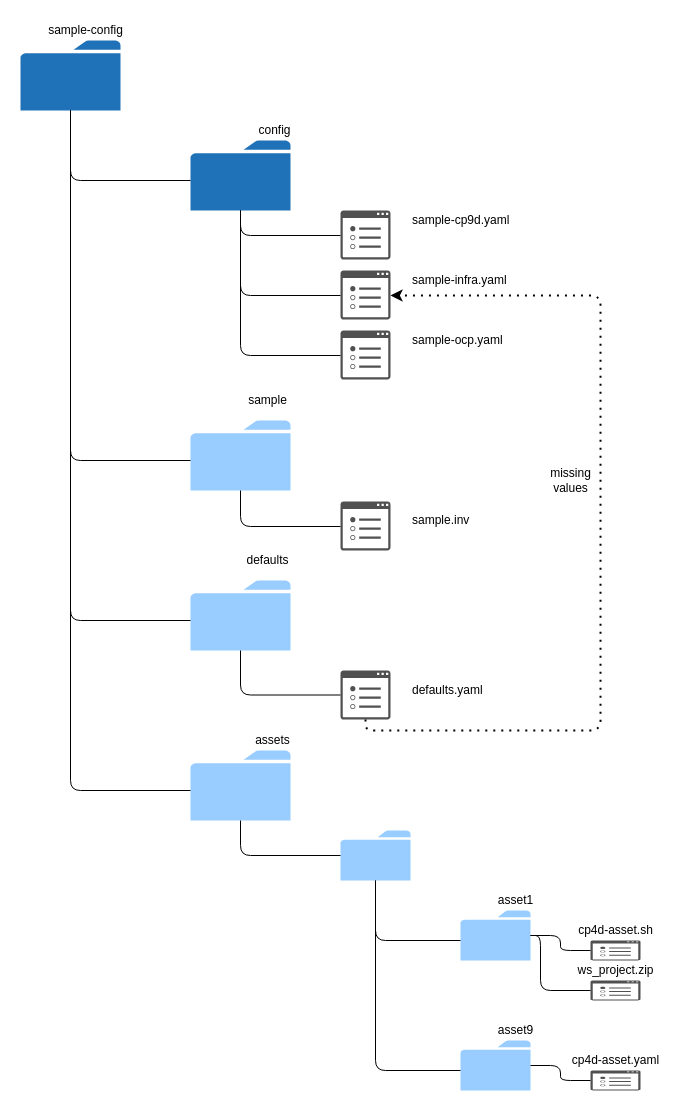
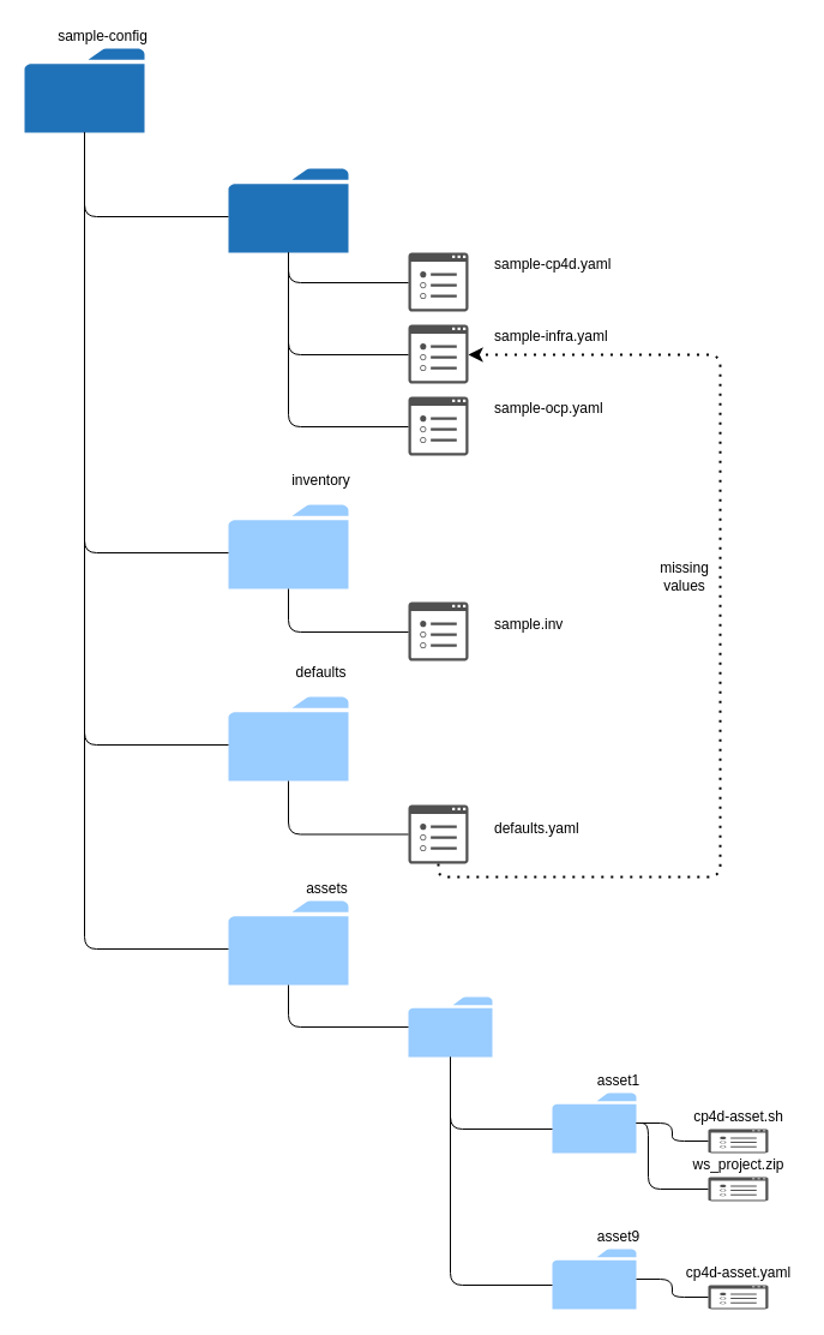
  <mxCell id="0" />
  <mxCell id="1" parent="0" />
  <mxCell id="2" value="" style="sketch=0;pointerEvents=1;shadow=0;dashed=0;html=1;strokeColor=none;labelPosition=center;verticalLabelPosition=bottom;verticalAlign=top;outlineConnect=0;align=center;shape=mxgraph.office.concepts.folder;fillColor=#2072B8;" parent="1" vertex="1"><mxGeometry x="20" y="40" width="100" height="70" as="geometry" /></mxCell>
  <mxCell id="3" value="" style="sketch=0;pointerEvents=1;shadow=0;dashed=0;html=1;strokeColor=none;labelPosition=center;verticalLabelPosition=bottom;verticalAlign=top;outlineConnect=0;align=center;shape=mxgraph.office.concepts.folder;fillColor=#2072B8;" parent="1" vertex="1"><mxGeometry x="190" y="140" width="100" height="70" as="geometry" /></mxCell>
  <mxCell id="4" value="" style="sketch=0;pointerEvents=1;shadow=0;dashed=0;html=1;strokeColor=none;labelPosition=center;verticalLabelPosition=bottom;verticalAlign=top;outlineConnect=0;align=center;shape=mxgraph.office.concepts.folder;fillColor=#99CCFF;" parent="1" vertex="1"><mxGeometry x="190" y="580" width="100" height="70" as="geometry" /></mxCell>
  <mxCell id="5" value="" style="sketch=0;pointerEvents=1;shadow=0;dashed=0;html=1;strokeColor=none;labelPosition=center;verticalLabelPosition=bottom;verticalAlign=top;outlineConnect=0;align=center;shape=mxgraph.office.concepts.folder;fillColor=#99CCFF;" parent="1" vertex="1"><mxGeometry x="190" y="420" width="100" height="70" as="geometry" /></mxCell>
  <mxCell id="6" value="" style="sketch=0;pointerEvents=1;shadow=0;dashed=0;html=1;strokeColor=none;fillColor=#505050;labelPosition=center;verticalLabelPosition=bottom;verticalAlign=top;outlineConnect=0;align=center;shape=mxgraph.office.concepts.properties;" parent="1" vertex="1"><mxGeometry x="340" y="210" width="50" height="49" as="geometry" /></mxCell>
  <mxCell id="7" value="" style="sketch=0;pointerEvents=1;shadow=0;dashed=0;html=1;strokeColor=none;fillColor=#505050;labelPosition=center;verticalLabelPosition=bottom;verticalAlign=top;outlineConnect=0;align=center;shape=mxgraph.office.concepts.properties;" parent="1" vertex="1"><mxGeometry x="340" y="270" width="50" height="49" as="geometry" /></mxCell>
  <mxCell id="8" value="" style="sketch=0;pointerEvents=1;shadow=0;dashed=0;html=1;strokeColor=none;fillColor=#505050;labelPosition=center;verticalLabelPosition=bottom;verticalAlign=top;outlineConnect=0;align=center;shape=mxgraph.office.concepts.properties;" parent="1" vertex="1"><mxGeometry x="340" y="330" width="50" height="49" as="geometry" /></mxCell>
  <mxCell id="9" value="" style="sketch=0;pointerEvents=1;shadow=0;dashed=0;html=1;strokeColor=none;fillColor=#505050;labelPosition=center;verticalLabelPosition=bottom;verticalAlign=top;outlineConnect=0;align=center;shape=mxgraph.office.concepts.properties;" parent="1" vertex="1"><mxGeometry x="340" y="501" width="50" height="49" as="geometry" /></mxCell>
  <mxCell id="10" value="" style="sketch=0;pointerEvents=1;shadow=0;dashed=0;html=1;strokeColor=none;fillColor=#505050;labelPosition=center;verticalLabelPosition=bottom;verticalAlign=top;outlineConnect=0;align=center;shape=mxgraph.office.concepts.properties;" parent="1" vertex="1"><mxGeometry x="340" y="670" width="50" height="49" as="geometry" /></mxCell>
- <mxCell id="11" value="sample-cp9d.yaml" style="text;html=1;align=left;verticalAlign=middle;resizable=0;points=[];autosize=1;strokeColor=none;fillColor=none;" parent="1" vertex="1"><mxGeometry x="410" y="210" width="110" height="20" as="geometry" /></mxCell>
+ <mxCell id="11" value="sample-cp4d.yaml" style="text;html=1;align=left;verticalAlign=middle;resizable=0;points=[];autosize=1;strokeColor=none;fillColor=none;" parent="1" vertex="1"><mxGeometry x="410" y="210" width="110" height="20" as="geometry" /></mxCell>
  <mxCell id="12" value="sample-infra.yaml" style="text;html=1;align=left;verticalAlign=middle;resizable=0;points=[];autosize=1;strokeColor=none;fillColor=none;" parent="1" vertex="1"><mxGeometry x="410" y="270" width="110" height="20" as="geometry" /></mxCell>
  <mxCell id="13" value="sample-ocp.yaml" style="text;html=1;align=left;verticalAlign=middle;resizable=0;points=[];autosize=1;strokeColor=none;fillColor=none;" parent="1" vertex="1"><mxGeometry x="410" y="330" width="110" height="20" as="geometry" /></mxCell>
  <mxCell id="14" value="defaults.yaml" style="text;html=1;align=left;verticalAlign=middle;resizable=0;points=[];autosize=1;strokeColor=none;fillColor=none;" parent="1" vertex="1"><mxGeometry x="410" y="680" width="90" height="20" as="geometry" /></mxCell>
  <mxCell id="15" value="sample.inv" style="text;html=1;align=left;verticalAlign=middle;resizable=0;points=[];autosize=1;strokeColor=none;fillColor=none;" parent="1" vertex="1"><mxGeometry x="410" y="510" width="70" height="20" as="geometry" /></mxCell>
  <mxCell id="16" value="" style="endArrow=none;html=1;edgeStyle=orthogonalEdgeStyle;" parent="1" source="2" target="5" edge="1"><mxGeometry width="50" height="50" relative="1" as="geometry"><mxPoint x="20" y="190" as="sourcePoint" /><mxPoint x="100" y="250" as="targetPoint" /><Array as="points"><mxPoint x="70" y="460" /></Array></mxGeometry></mxCell>
  <mxCell id="17" value="" style="endArrow=none;html=1;edgeStyle=orthogonalEdgeStyle;" parent="1" target="3" edge="1"><mxGeometry width="50" height="50" relative="1" as="geometry"><mxPoint x="70" y="110" as="sourcePoint" /><mxPoint x="200" y="445" as="targetPoint" /><Array as="points"><mxPoint x="70" y="180" /></Array></mxGeometry></mxCell>
  <mxCell id="18" value="" style="endArrow=none;html=1;edgeStyle=orthogonalEdgeStyle;" parent="1" source="2" target="4" edge="1"><mxGeometry width="50" height="50" relative="1" as="geometry"><mxPoint x="80" y="120" as="sourcePoint" /><mxPoint x="200" y="190" as="targetPoint" /><Array as="points"><mxPoint x="70" y="620" /></Array></mxGeometry></mxCell>
  <mxCell id="19" value="" style="endArrow=classic;dashed=1;html=1;dashPattern=1 3;strokeWidth=2;edgeStyle=orthogonalEdgeStyle;" parent="1" source="10" target="7" edge="1"><mxGeometry width="50" height="50" relative="1" as="geometry"><mxPoint x="520" y="530" as="sourcePoint" /><mxPoint x="570" y="480" as="targetPoint" /><Array as="points"><mxPoint x="365" y="730" /><mxPoint x="600" y="730" /><mxPoint x="600" y="295" /></Array></mxGeometry></mxCell>
  <mxCell id="20" value="" style="endArrow=none;html=1;edgeStyle=orthogonalEdgeStyle;" parent="1" source="3" target="6" edge="1"><mxGeometry width="50" height="50" relative="1" as="geometry"><mxPoint x="80" y="120" as="sourcePoint" /><mxPoint x="200" y="190" as="targetPoint" /><Array as="points"><mxPoint x="240" y="235" /></Array></mxGeometry></mxCell>
  <mxCell id="21" value="" style="endArrow=none;html=1;edgeStyle=orthogonalEdgeStyle;" parent="1" source="3" target="7" edge="1"><mxGeometry width="50" height="50" relative="1" as="geometry"><mxPoint x="250" y="220" as="sourcePoint" /><mxPoint x="350" y="245" as="targetPoint" /><Array as="points"><mxPoint x="240" y="295" /></Array></mxGeometry></mxCell>
  <mxCell id="22" value="" style="endArrow=none;html=1;edgeStyle=orthogonalEdgeStyle;" parent="1" source="3" target="8" edge="1"><mxGeometry width="50" height="50" relative="1" as="geometry"><mxPoint x="250" y="220" as="sourcePoint" /><mxPoint x="350" y="305" as="targetPoint" /><Array as="points"><mxPoint x="240" y="355" /></Array></mxGeometry></mxCell>
  <mxCell id="23" value="" style="endArrow=none;html=1;edgeStyle=orthogonalEdgeStyle;" parent="1" source="5" target="9" edge="1"><mxGeometry width="50" height="50" relative="1" as="geometry"><mxPoint x="300" y="460" as="sourcePoint" /><mxPoint x="340" y="492.5" as="targetPoint" /><Array as="points"><mxPoint x="240" y="526" /></Array></mxGeometry></mxCell>
  <mxCell id="24" value="" style="endArrow=none;html=1;edgeStyle=orthogonalEdgeStyle;" parent="1" source="10" target="4" edge="1"><mxGeometry width="50" height="50" relative="1" as="geometry"><mxPoint x="240" y="630" as="sourcePoint" /><mxPoint x="170" y="490" as="targetPoint" /><Array as="points" /></mxGeometry></mxCell>
- <mxCell id="25" value="config" style="text;html=1;resizable=0;autosize=1;align=center;verticalAlign=middle;points=[];fillColor=none;strokeColor=none;rounded=0;" parent="1" vertex="1"><mxGeometry x="249" y="120" width="50" height="20" as="geometry" /></mxCell>
  <mxCell id="26" value="defaults" style="text;html=1;resizable=0;autosize=1;align=center;verticalAlign=middle;points=[];fillColor=none;strokeColor=none;rounded=0;" parent="1" vertex="1"><mxGeometry x="237" y="550" width="60" height="20" as="geometry" /></mxCell>
- <mxCell id="27" value="sample" style="text;html=1;resizable=0;autosize=1;align=center;verticalAlign=middle;points=[];fillColor=none;strokeColor=none;rounded=0;" parent="1" vertex="1"><mxGeometry x="237" y="390" width="60" height="20" as="geometry" /></mxCell>
+ <mxCell id="27" value="inventory" style="text;html=1;resizable=0;autosize=1;align=center;verticalAlign=middle;points=[];fillColor=none;strokeColor=none;rounded=0;" parent="1" vertex="1"><mxGeometry x="237" y="390" width="60" height="20" as="geometry" /></mxCell>
  <mxCell id="28" value="sample-config" style="text;html=1;resizable=0;autosize=1;align=center;verticalAlign=middle;points=[];fillColor=none;strokeColor=none;rounded=0;" parent="1" vertex="1"><mxGeometry x="40" y="20" width="90" height="20" as="geometry" /></mxCell>
  <mxCell id="29" value="" style="sketch=0;pointerEvents=1;shadow=0;dashed=0;html=1;strokeColor=none;labelPosition=center;verticalLabelPosition=bottom;verticalAlign=top;outlineConnect=0;align=center;shape=mxgraph.office.concepts.folder;fillColor=#99CCFF;" parent="1" vertex="1"><mxGeometry x="190" y="750" width="100" height="70" as="geometry" /></mxCell>
  <mxCell id="30" value="" style="endArrow=none;html=1;edgeStyle=orthogonalEdgeStyle;" parent="1" source="2" target="29" edge="1"><mxGeometry width="50" height="50" relative="1" as="geometry"><mxPoint x="80" y="120" as="sourcePoint" /><mxPoint x="200" y="610" as="targetPoint" /><Array as="points"><mxPoint x="70" y="790" /></Array></mxGeometry></mxCell>
  <mxCell id="31" value="assets" style="text;html=1;resizable=0;autosize=1;align=center;verticalAlign=middle;points=[];fillColor=none;strokeColor=none;rounded=0;" parent="1" vertex="1"><mxGeometry x="247" y="730" width="50" height="20" as="geometry" /></mxCell>
  <mxCell id="32" value="" style="sketch=0;pointerEvents=1;shadow=0;dashed=0;html=1;strokeColor=none;labelPosition=center;verticalLabelPosition=bottom;verticalAlign=top;outlineConnect=0;align=center;shape=mxgraph.office.concepts.folder;fillColor=#99CCFF;" parent="1" vertex="1"><mxGeometry x="340" y="830" width="70" height="50" as="geometry" /></mxCell>
  <mxCell id="33" value="" style="sketch=0;pointerEvents=1;shadow=0;dashed=0;html=1;strokeColor=none;labelPosition=center;verticalLabelPosition=bottom;verticalAlign=top;outlineConnect=0;align=center;shape=mxgraph.office.concepts.folder;fillColor=#99CCFF;" parent="1" vertex="1"><mxGeometry x="460" y="910" width="70" height="50" as="geometry" /></mxCell>
  <mxCell id="34" value="" style="sketch=0;pointerEvents=1;shadow=0;dashed=0;html=1;strokeColor=none;labelPosition=center;verticalLabelPosition=bottom;verticalAlign=top;outlineConnect=0;align=center;shape=mxgraph.office.concepts.folder;fillColor=#99CCFF;" parent="1" vertex="1"><mxGeometry x="460" y="1040" width="70" height="50" as="geometry" /></mxCell>
  <mxCell id="35" value="asset1" style="text;html=1;resizable=0;autosize=1;align=center;verticalAlign=middle;points=[];fillColor=none;strokeColor=none;rounded=0;" parent="1" vertex="1"><mxGeometry x="490" y="890" width="50" height="20" as="geometry" /></mxCell>
  <mxCell id="36" value="asset9" style="text;html=1;resizable=0;autosize=1;align=center;verticalAlign=middle;points=[];fillColor=none;strokeColor=none;rounded=0;" parent="1" vertex="1"><mxGeometry x="490" y="1020" width="50" height="20" as="geometry" /></mxCell>
  <mxCell id="37" value="" style="sketch=0;pointerEvents=1;shadow=0;dashed=0;html=1;strokeColor=none;fillColor=#505050;labelPosition=center;verticalLabelPosition=bottom;verticalAlign=top;outlineConnect=0;align=center;shape=mxgraph.office.concepts.properties;" parent="1" vertex="1"><mxGeometry x="590" y="940" width="50" height="20" as="geometry" /></mxCell>
  <mxCell id="38" value="" style="sketch=0;pointerEvents=1;shadow=0;dashed=0;html=1;strokeColor=none;fillColor=#505050;labelPosition=center;verticalLabelPosition=bottom;verticalAlign=top;outlineConnect=0;align=center;shape=mxgraph.office.concepts.properties;" parent="1" vertex="1"><mxGeometry x="590" y="1070" width="50" height="20" as="geometry" /></mxCell>
  <mxCell id="39" value="cp4d-asset.sh" style="text;html=1;resizable=0;autosize=1;align=center;verticalAlign=middle;points=[];fillColor=none;strokeColor=none;rounded=0;" parent="1" vertex="1"><mxGeometry x="570" y="920" width="90" height="20" as="geometry" /></mxCell>
  <mxCell id="40" value="cp4d-asset.yaml" style="text;html=1;resizable=0;autosize=1;align=center;verticalAlign=middle;points=[];fillColor=none;strokeColor=none;rounded=0;" parent="1" vertex="1"><mxGeometry x="565" y="1050" width="100" height="20" as="geometry" /></mxCell>
  <mxCell id="41" value="" style="endArrow=none;html=1;edgeStyle=orthogonalEdgeStyle;" parent="1" source="29" target="32" edge="1"><mxGeometry width="50" height="50" relative="1" as="geometry"><mxPoint x="240" y="830" as="sourcePoint" /><mxPoint x="320" y="870" as="targetPoint" /><Array as="points"><mxPoint x="240" y="855" /></Array></mxGeometry></mxCell>
  <mxCell id="42" value="" style="endArrow=none;html=1;edgeStyle=orthogonalEdgeStyle;" parent="1" source="32" target="33" edge="1"><mxGeometry width="50" height="50" relative="1" as="geometry"><mxPoint x="290" y="925" as="sourcePoint" /><mxPoint x="390" y="960" as="targetPoint" /><Array as="points"><mxPoint x="375" y="940" /></Array></mxGeometry></mxCell>
  <mxCell id="43" value="" style="endArrow=none;html=1;edgeStyle=orthogonalEdgeStyle;" parent="1" source="32" target="34" edge="1"><mxGeometry width="50" height="50" relative="1" as="geometry"><mxPoint x="385" y="890" as="sourcePoint" /><mxPoint x="470" y="950" as="targetPoint" /><Array as="points"><mxPoint x="375" y="1070" /></Array></mxGeometry></mxCell>
  <mxCell id="44" value="" style="endArrow=none;html=1;edgeStyle=orthogonalEdgeStyle;" parent="1" source="33" target="37" edge="1"><mxGeometry width="50" height="50" relative="1" as="geometry"><mxPoint x="385" y="890" as="sourcePoint" /><mxPoint x="470" y="950" as="targetPoint" /><Array as="points" /></mxGeometry></mxCell>
  <mxCell id="45" value="" style="endArrow=none;html=1;edgeStyle=orthogonalEdgeStyle;" parent="1" source="34" target="38" edge="1"><mxGeometry width="50" height="50" relative="1" as="geometry"><mxPoint x="540" y="1000" as="sourcePoint" /><mxPoint x="600" y="986" as="targetPoint" /><Array as="points" /></mxGeometry></mxCell>
  <mxCell id="46" value="" style="sketch=0;pointerEvents=1;shadow=0;dashed=0;html=1;strokeColor=none;fillColor=#505050;labelPosition=center;verticalLabelPosition=bottom;verticalAlign=top;outlineConnect=0;align=center;shape=mxgraph.office.concepts.properties;" parent="1" vertex="1"><mxGeometry x="590" y="980" width="50" height="20" as="geometry" /></mxCell>
  <mxCell id="47" value="ws_project.zip" style="text;html=1;resizable=0;autosize=1;align=center;verticalAlign=middle;points=[];fillColor=none;strokeColor=none;rounded=0;" parent="1" vertex="1"><mxGeometry x="570" y="960" width="90" height="20" as="geometry" /></mxCell>
  <mxCell id="48" value="" style="endArrow=none;html=1;edgeStyle=orthogonalEdgeStyle;" parent="1" source="33" target="46" edge="1"><mxGeometry width="50" height="50" relative="1" as="geometry"><mxPoint x="540" y="935" as="sourcePoint" /><mxPoint x="600" y="960" as="targetPoint" /><Array as="points"><mxPoint x="540" y="935" /><mxPoint x="540" y="990" /></Array></mxGeometry></mxCell>
  <mxCell id="49" value="missing&lt;br&gt;values" style="text;html=1;resizable=0;autosize=1;align=center;verticalAlign=middle;points=[];fillColor=none;strokeColor=none;rounded=0;" parent="1" vertex="1"><mxGeometry x="540" y="465" width="60" height="30" as="geometry" /></mxCell>
